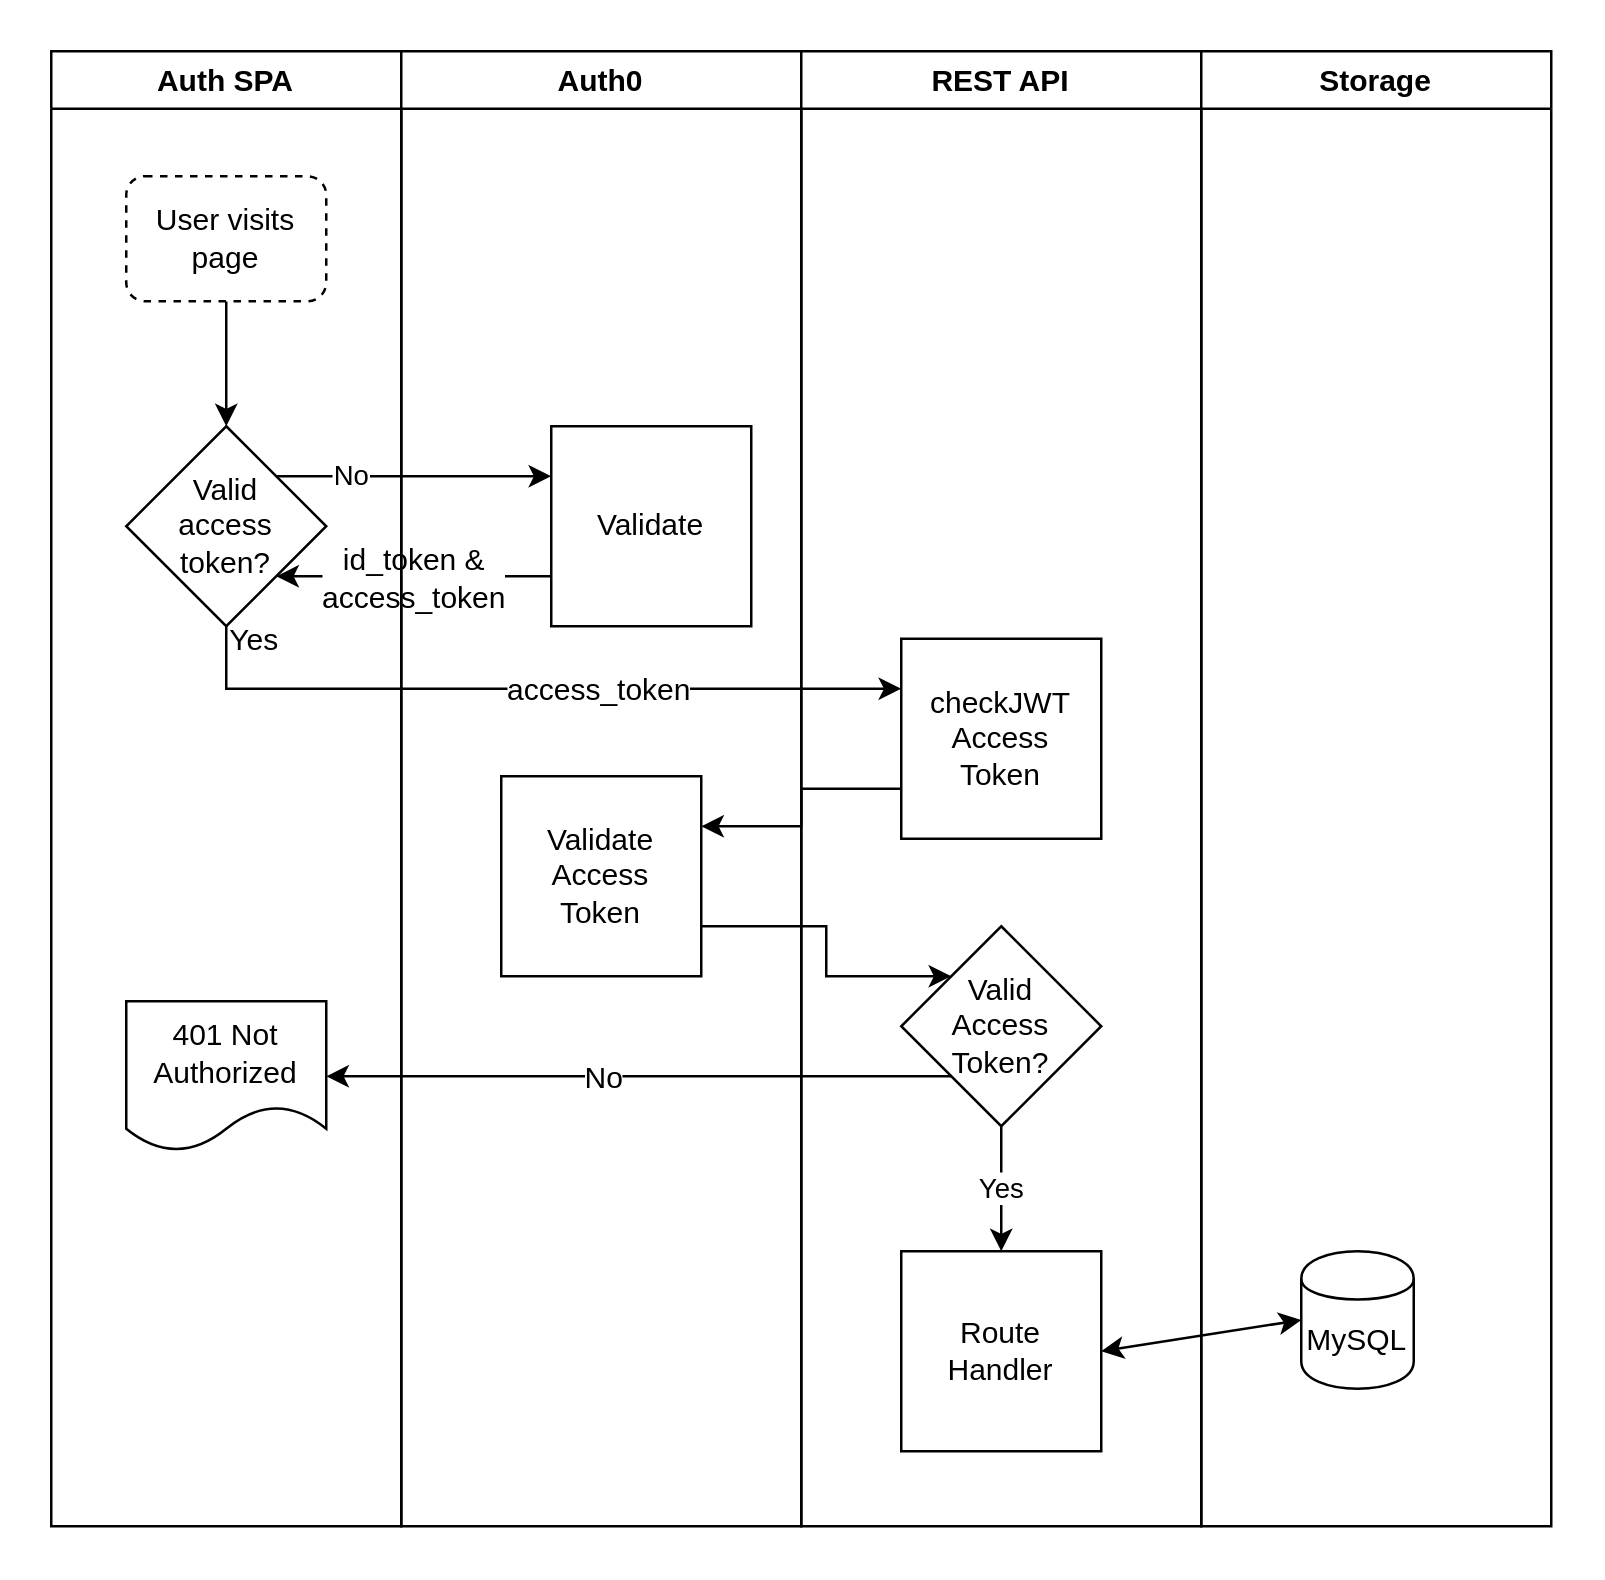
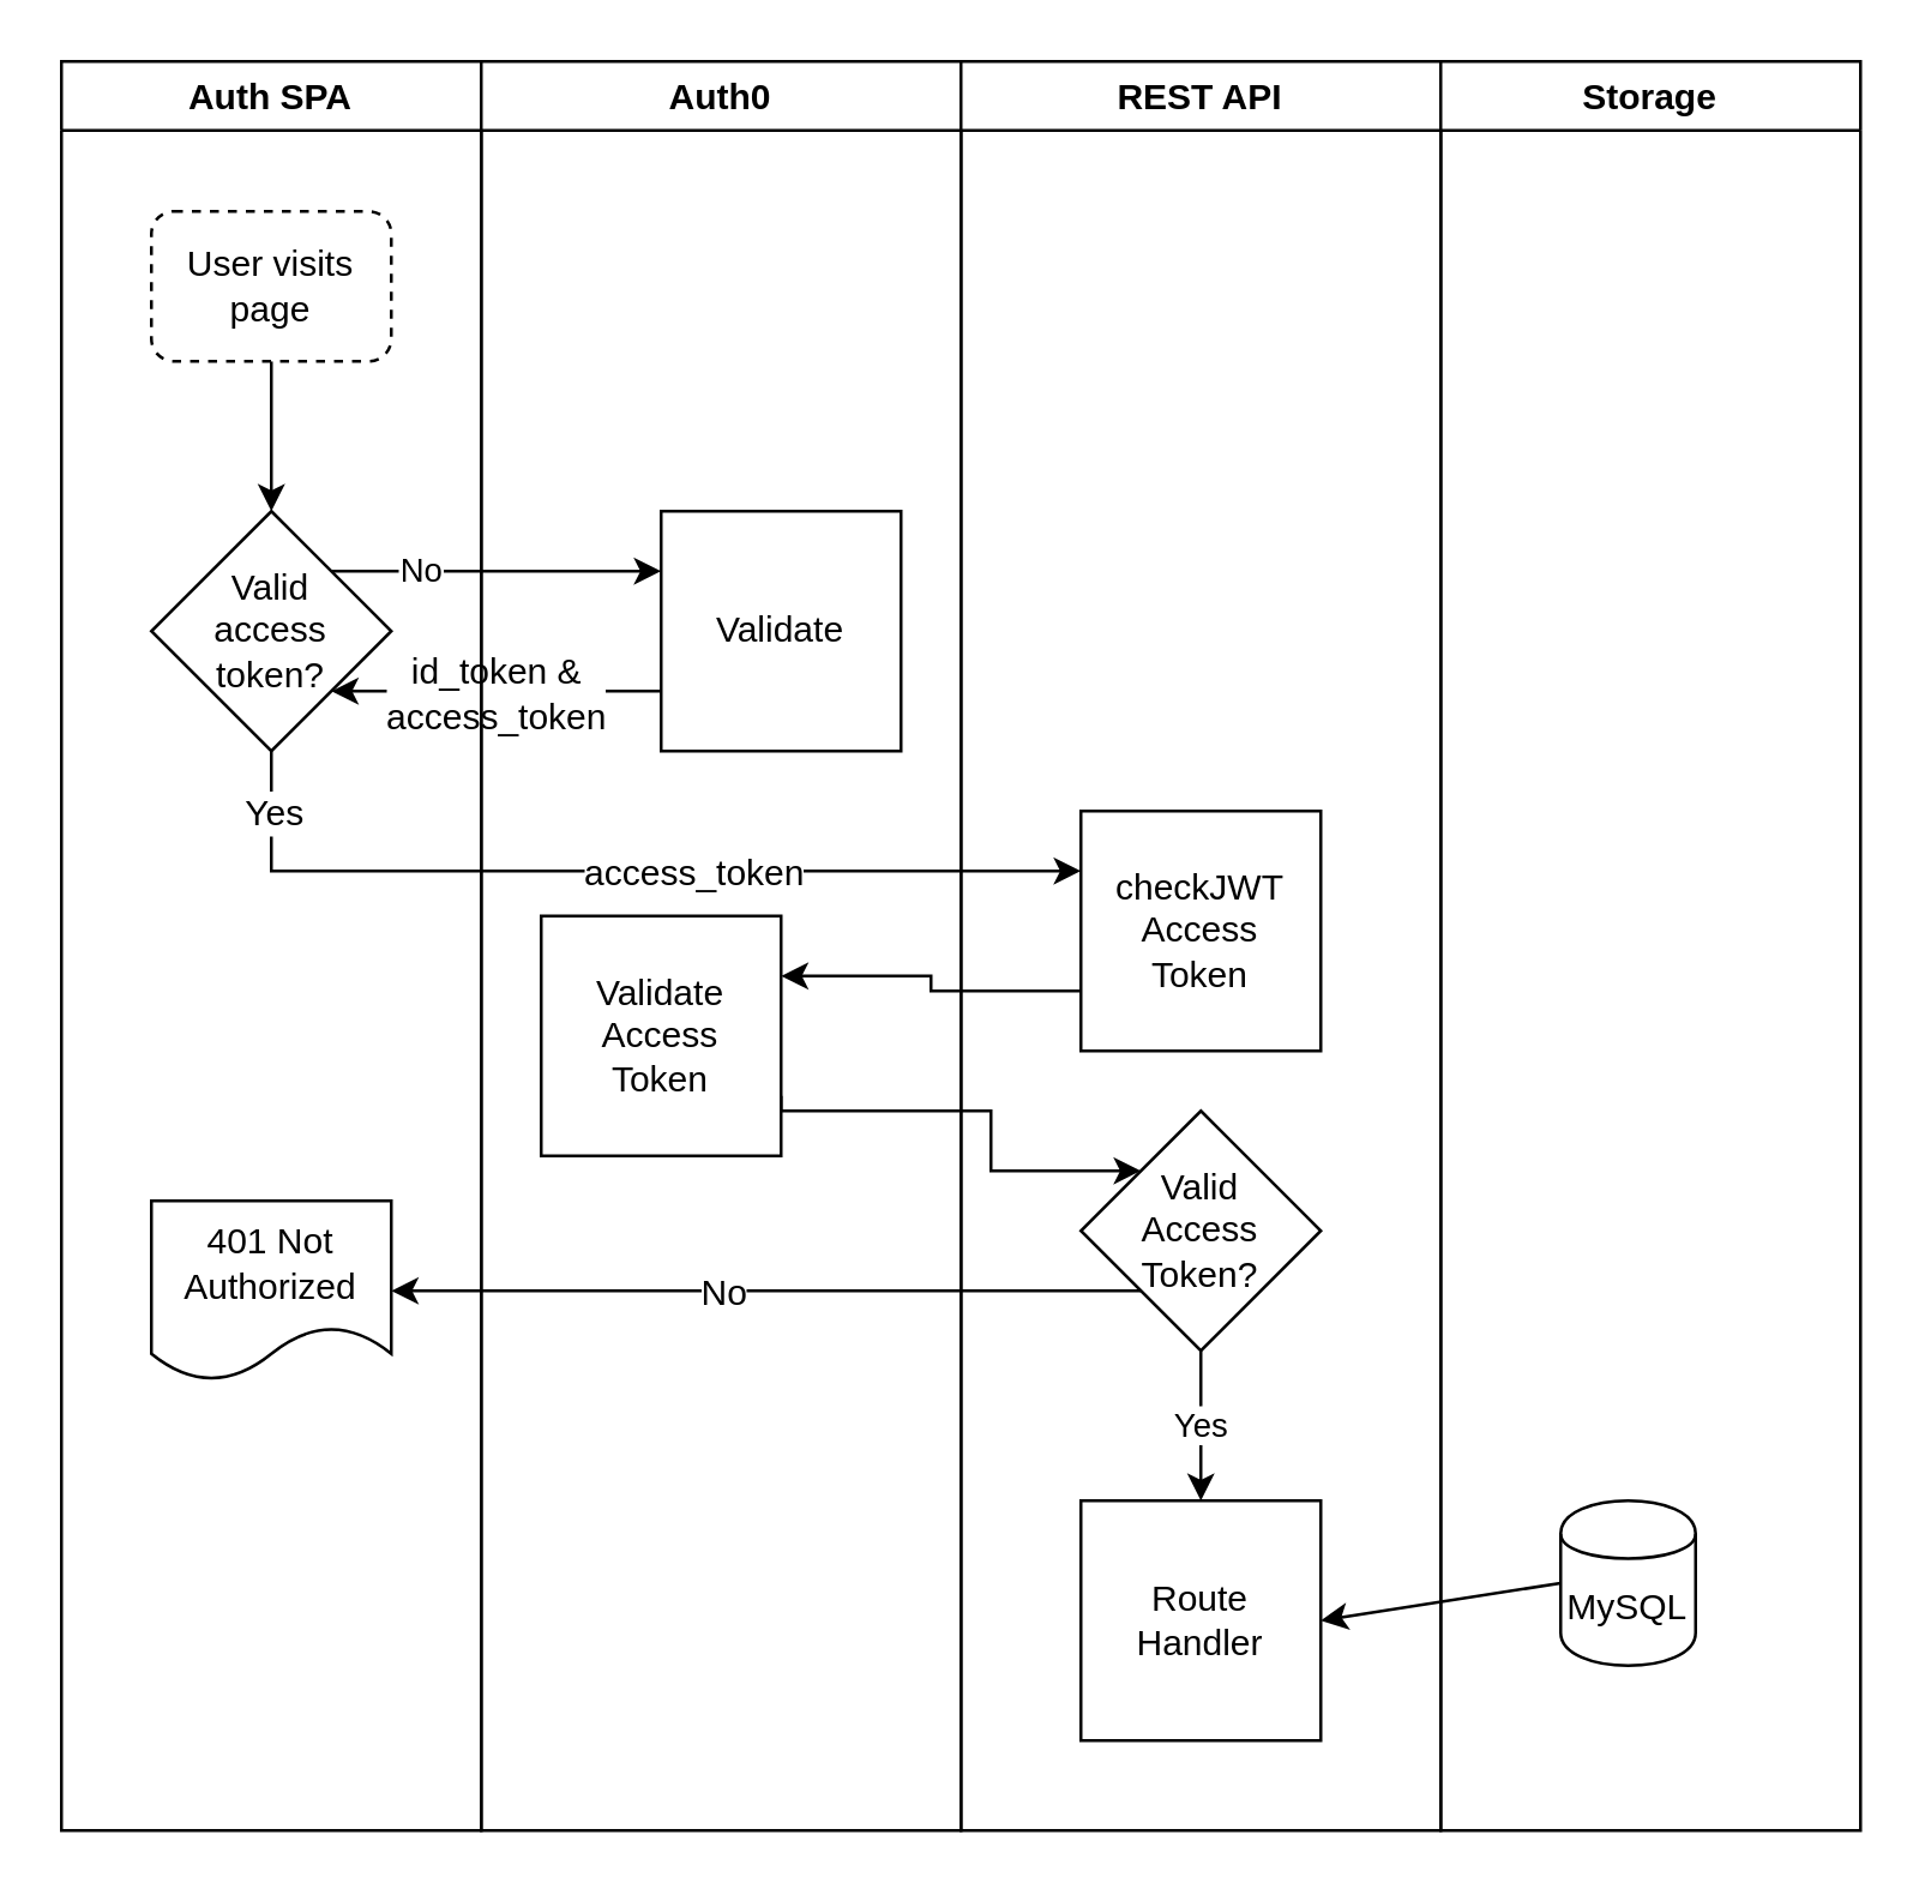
  <mxCell id="0" />
  <mxCell id="1" parent="0" />
  <mxCell id="2" style="edgeStyle=orthogonalEdgeStyle;rounded=0;orthogonalLoop=1;jettySize=auto;html=1;exitX=0.5;exitY=1;exitDx=0;exitDy=0;entryX=0.5;entryY=0;entryDx=0;entryDy=0;" parent="1" source="23" target="7" edge="1"><mxGeometry relative="1" as="geometry" /></mxCell>
  <mxCell id="3" value="No" style="edgeStyle=orthogonalEdgeStyle;rounded=0;orthogonalLoop=1;jettySize=auto;html=1;exitX=1;exitY=0;exitDx=0;exitDy=0;entryX=0;entryY=0.25;entryDx=0;entryDy=0;" parent="1" source="7" target="10" edge="1"><mxGeometry x="-0.455" relative="1" as="geometry"><mxPoint as="offset" /></mxGeometry></mxCell>
  <mxCell id="4" style="edgeStyle=orthogonalEdgeStyle;rounded=0;orthogonalLoop=1;jettySize=auto;html=1;exitX=0.5;exitY=1;exitDx=0;exitDy=0;entryX=0;entryY=0.25;entryDx=0;entryDy=0;" parent="1" source="7" target="12" edge="1"><mxGeometry relative="1" as="geometry" /></mxCell>
  <mxCell id="5" value="Yes" style="text;html=1;resizable=0;points=[];align=center;verticalAlign=middle;labelBackgroundColor=#ffffff;" parent="4" vertex="1" connectable="0"><mxGeometry x="-0.344" y="-3" relative="1" as="geometry"><mxPoint x="-62" y="-23" as="offset" /></mxGeometry></mxCell>
  <mxCell id="6" value="access_token" style="text;html=1;resizable=0;points=[];align=center;verticalAlign=middle;labelBackgroundColor=#ffffff;" vertex="1" connectable="0" parent="4"><mxGeometry x="-0.006" y="-2" relative="1" as="geometry"><mxPoint x="26" y="-2" as="offset" /></mxGeometry></mxCell>
  <mxCell id="7" value="Valid&lt;br&gt;access&lt;br&gt;token?&lt;br&gt;" style="rhombus;whiteSpace=wrap;html=1;" parent="1" vertex="1"><mxGeometry x="50" y="170" width="80" height="80" as="geometry" /></mxCell>
  <mxCell id="8" style="edgeStyle=orthogonalEdgeStyle;rounded=0;orthogonalLoop=1;jettySize=auto;html=1;exitX=0;exitY=0.75;exitDx=0;exitDy=0;entryX=1;entryY=1;entryDx=0;entryDy=0;" parent="1" source="10" target="7" edge="1"><mxGeometry relative="1" as="geometry" /></mxCell>
  <mxCell id="9" value="id_token &amp;amp;&lt;br&gt;access_token&lt;br&gt;" style="text;html=1;resizable=0;points=[];align=center;verticalAlign=middle;labelBackgroundColor=#ffffff;" vertex="1" connectable="0" parent="8"><mxGeometry x="0.28" y="1" relative="1" as="geometry"><mxPoint x="14" y="-1" as="offset" /></mxGeometry></mxCell>
  <mxCell id="10" value="Validate" style="whiteSpace=wrap;html=1;aspect=fixed;" parent="1" vertex="1"><mxGeometry x="220" y="170" width="80" height="80" as="geometry" /></mxCell>
  <mxCell id="11" style="edgeStyle=orthogonalEdgeStyle;rounded=0;orthogonalLoop=1;jettySize=auto;html=1;exitX=0;exitY=0.75;exitDx=0;exitDy=0;entryX=1;entryY=0.25;entryDx=0;entryDy=0;" parent="1" source="12" target="14" edge="1"><mxGeometry relative="1" as="geometry" /></mxCell>
- <mxCell id="12" value="checkJWT&lt;br&gt;Access&lt;br&gt;Token&lt;br&gt;" style="whiteSpace=wrap;html=1;aspect=fixed;" parent="1" vertex="1"><mxGeometry x="360" y="255" width="80" height="80" as="geometry" /></mxCell>
+ <mxCell id="12" value="checkJWT&lt;br&gt;Access&lt;br&gt;Token&lt;br&gt;" style="whiteSpace=wrap;html=1;aspect=fixed;" parent="1" vertex="1"><mxGeometry x="360" y="270" width="80" height="80" as="geometry" /></mxCell>
  <mxCell id="13" style="edgeStyle=orthogonalEdgeStyle;rounded=0;orthogonalLoop=1;jettySize=auto;html=1;exitX=1;exitY=0.75;exitDx=0;exitDy=0;entryX=0;entryY=0;entryDx=0;entryDy=0;" parent="1" source="14" target="19" edge="1"><mxGeometry relative="1" as="geometry"><Array as="points"><mxPoint x="330" y="370" /><mxPoint x="330" y="390" /></Array></mxGeometry></mxCell>
- <mxCell id="14" value="Validate&lt;br&gt;Access&lt;br&gt;Token&lt;br&gt;" style="whiteSpace=wrap;html=1;aspect=fixed;" parent="1" vertex="1"><mxGeometry x="200" y="310" width="80" height="80" as="geometry" /></mxCell>
+ <mxCell id="14" value="Validate&lt;br&gt;Access&lt;br&gt;Token&lt;br&gt;" style="whiteSpace=wrap;html=1;aspect=fixed;" parent="1" vertex="1"><mxGeometry x="180" y="305" width="80" height="80" as="geometry" /></mxCell>
  <mxCell id="15" value="MySQL" style="shape=cylinder;whiteSpace=wrap;html=1;boundedLbl=1;backgroundOutline=1;" parent="1" vertex="1"><mxGeometry x="520" y="500" width="45" height="55" as="geometry" /></mxCell>
  <mxCell id="16" style="edgeStyle=orthogonalEdgeStyle;rounded=0;orthogonalLoop=1;jettySize=auto;html=1;exitX=0;exitY=1;exitDx=0;exitDy=0;entryX=1;entryY=0.5;entryDx=0;entryDy=0;" parent="1" source="19" target="20" edge="1"><mxGeometry relative="1" as="geometry" /></mxCell>
  <mxCell id="17" value="No" style="text;html=1;resizable=0;points=[];align=center;verticalAlign=middle;labelBackgroundColor=#ffffff;" parent="16" vertex="1" connectable="0"><mxGeometry x="-0.298" y="2" relative="1" as="geometry"><mxPoint x="-52" y="-2" as="offset" /></mxGeometry></mxCell>
  <mxCell id="18" value="Yes" style="edgeStyle=orthogonalEdgeStyle;rounded=0;orthogonalLoop=1;jettySize=auto;html=1;exitX=0.5;exitY=1;exitDx=0;exitDy=0;entryX=0.5;entryY=0;entryDx=0;entryDy=0;" parent="1" source="19" target="26" edge="1"><mxGeometry relative="1" as="geometry" /></mxCell>
  <mxCell id="19" value="Valid&lt;br&gt;Access&lt;br&gt;Token?&lt;br&gt;" style="rhombus;whiteSpace=wrap;html=1;" parent="1" vertex="1"><mxGeometry x="360" y="370" width="80" height="80" as="geometry" /></mxCell>
  <mxCell id="20" value="401 Not Authorized" style="shape=document;whiteSpace=wrap;html=1;boundedLbl=1;" parent="1" vertex="1"><mxGeometry x="50" y="400" width="80" height="60" as="geometry" /></mxCell>
- <mxCell id="21" value="" style="endArrow=classic;startArrow=classic;html=1;entryX=0;entryY=0.5;entryDx=0;entryDy=0;exitX=1;exitY=0.5;exitDx=0;exitDy=0;" parent="1" source="26" target="15" edge="1"><mxGeometry width="50" height="50" relative="1" as="geometry"><mxPoint x="40" y="630" as="sourcePoint" /><mxPoint x="90" y="580" as="targetPoint" /></mxGeometry></mxCell>
+ <mxCell id="21" value="" style="endArrow=none;startArrow=classic;html=1;entryX=0;entryY=0.5;entryDx=0;entryDy=0;exitX=1;exitY=0.5;exitDx=0;exitDy=0;" parent="1" source="26" target="15" edge="1"><mxGeometry width="50" height="50" relative="1" as="geometry"><mxPoint x="40" y="630" as="sourcePoint" /><mxPoint x="90" y="580" as="targetPoint" /></mxGeometry></mxCell>
  <mxCell id="22" value="Auth SPA" style="swimlane;startSize=23;" parent="1" vertex="1"><mxGeometry x="20" y="20" width="140" height="590" as="geometry" /></mxCell>
  <mxCell id="23" value="User visits page" style="rounded=1;whiteSpace=wrap;html=1;dashed=1;" parent="22" vertex="1"><mxGeometry x="30" y="50" width="80" height="50" as="geometry" /></mxCell>
  <mxCell id="24" value="Auth0" style="swimlane;startSize=23;" parent="1" vertex="1"><mxGeometry x="160" y="20" width="160" height="590" as="geometry" /></mxCell>
  <mxCell id="25" value="REST API" style="swimlane;" parent="1" vertex="1"><mxGeometry x="320" y="20" width="160" height="590" as="geometry" /></mxCell>
  <mxCell id="26" value="Route&lt;br&gt;Handler&lt;br&gt;" style="whiteSpace=wrap;html=1;aspect=fixed;" parent="25" vertex="1"><mxGeometry x="40" y="480" width="80" height="80" as="geometry" /></mxCell>
  <mxCell id="27" value="Storage" style="swimlane;" parent="1" vertex="1"><mxGeometry x="480" y="20" width="140" height="590" as="geometry" /></mxCell>
